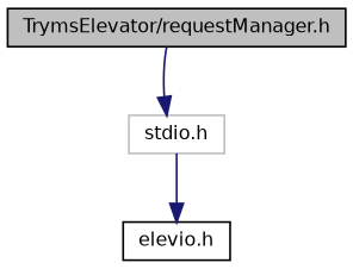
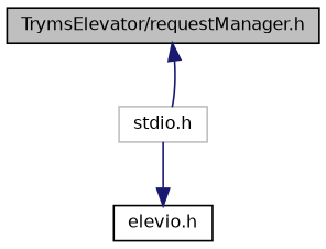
  digraph {
    node [color=black fillcolor=white fontname=Helvetica fontsize=10 shape=record style=filled]
    edge [color=midnightblue fontname=Helvetica fontsize=10 labelfontname=Helvetica labelfontsize=10 style=solid]
    n1 [fillcolor=grey75 fontcolor=black height=0.2 label="TrymsElevator/requestManager.h" width=0.4]
    n2 [color=grey75 height=0.2 label="stdio.h" width=0.4]
    n3 [height=0.2 label="elevio.h" width=0.4]
-   n1 -> n2
+   n2 -> n1
    n2 -> n3
  }
